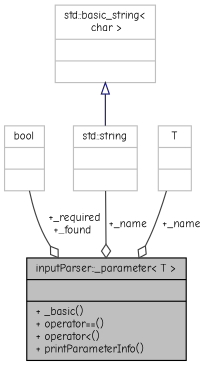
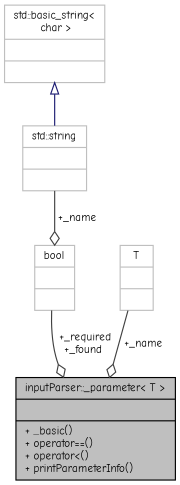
  digraph {
    fontname="Comic Neue"
    node [color=grey75 fontname="Comic Neue" fontsize=10 shape=record]
    edge [arrowhead=odiamond color=grey25 fontname="Comic Neue" fontsize=10 labelfontname=Helvetica labelfontsize=10 style=solid]
    n1 [color=black fillcolor=grey75 fontcolor=black height=0.2 label="{inputParser::_parameter\< T \>\n||+ _basic()\l+ operator==()\l+ operator\<()\l+ printParameterInfo()\l}" style=filled width=0.4]
    n2 [height=0.2 label="{bool\n||}" width=0.4]
    n3 [height=0.2 label="{std::string\n||}" width=0.4]
    n4 [height=0.2 label="{std::basic_string\<\l char \>\n||}" width=0.4]
    n5 [height=0.2 label="{T\n||}" width=0.4]
    n2 -> n1 [label=" +_required\n+_found"]
-   n3 -> n1 [label=" +_name"]
+   n3 -> n2 [label=" +_name"]
    n4 -> n3 [arrowtail=onormal color=midnightblue dir=back arrowhead=""]
    n5 -> n1 [label=" +_name"]
  }
